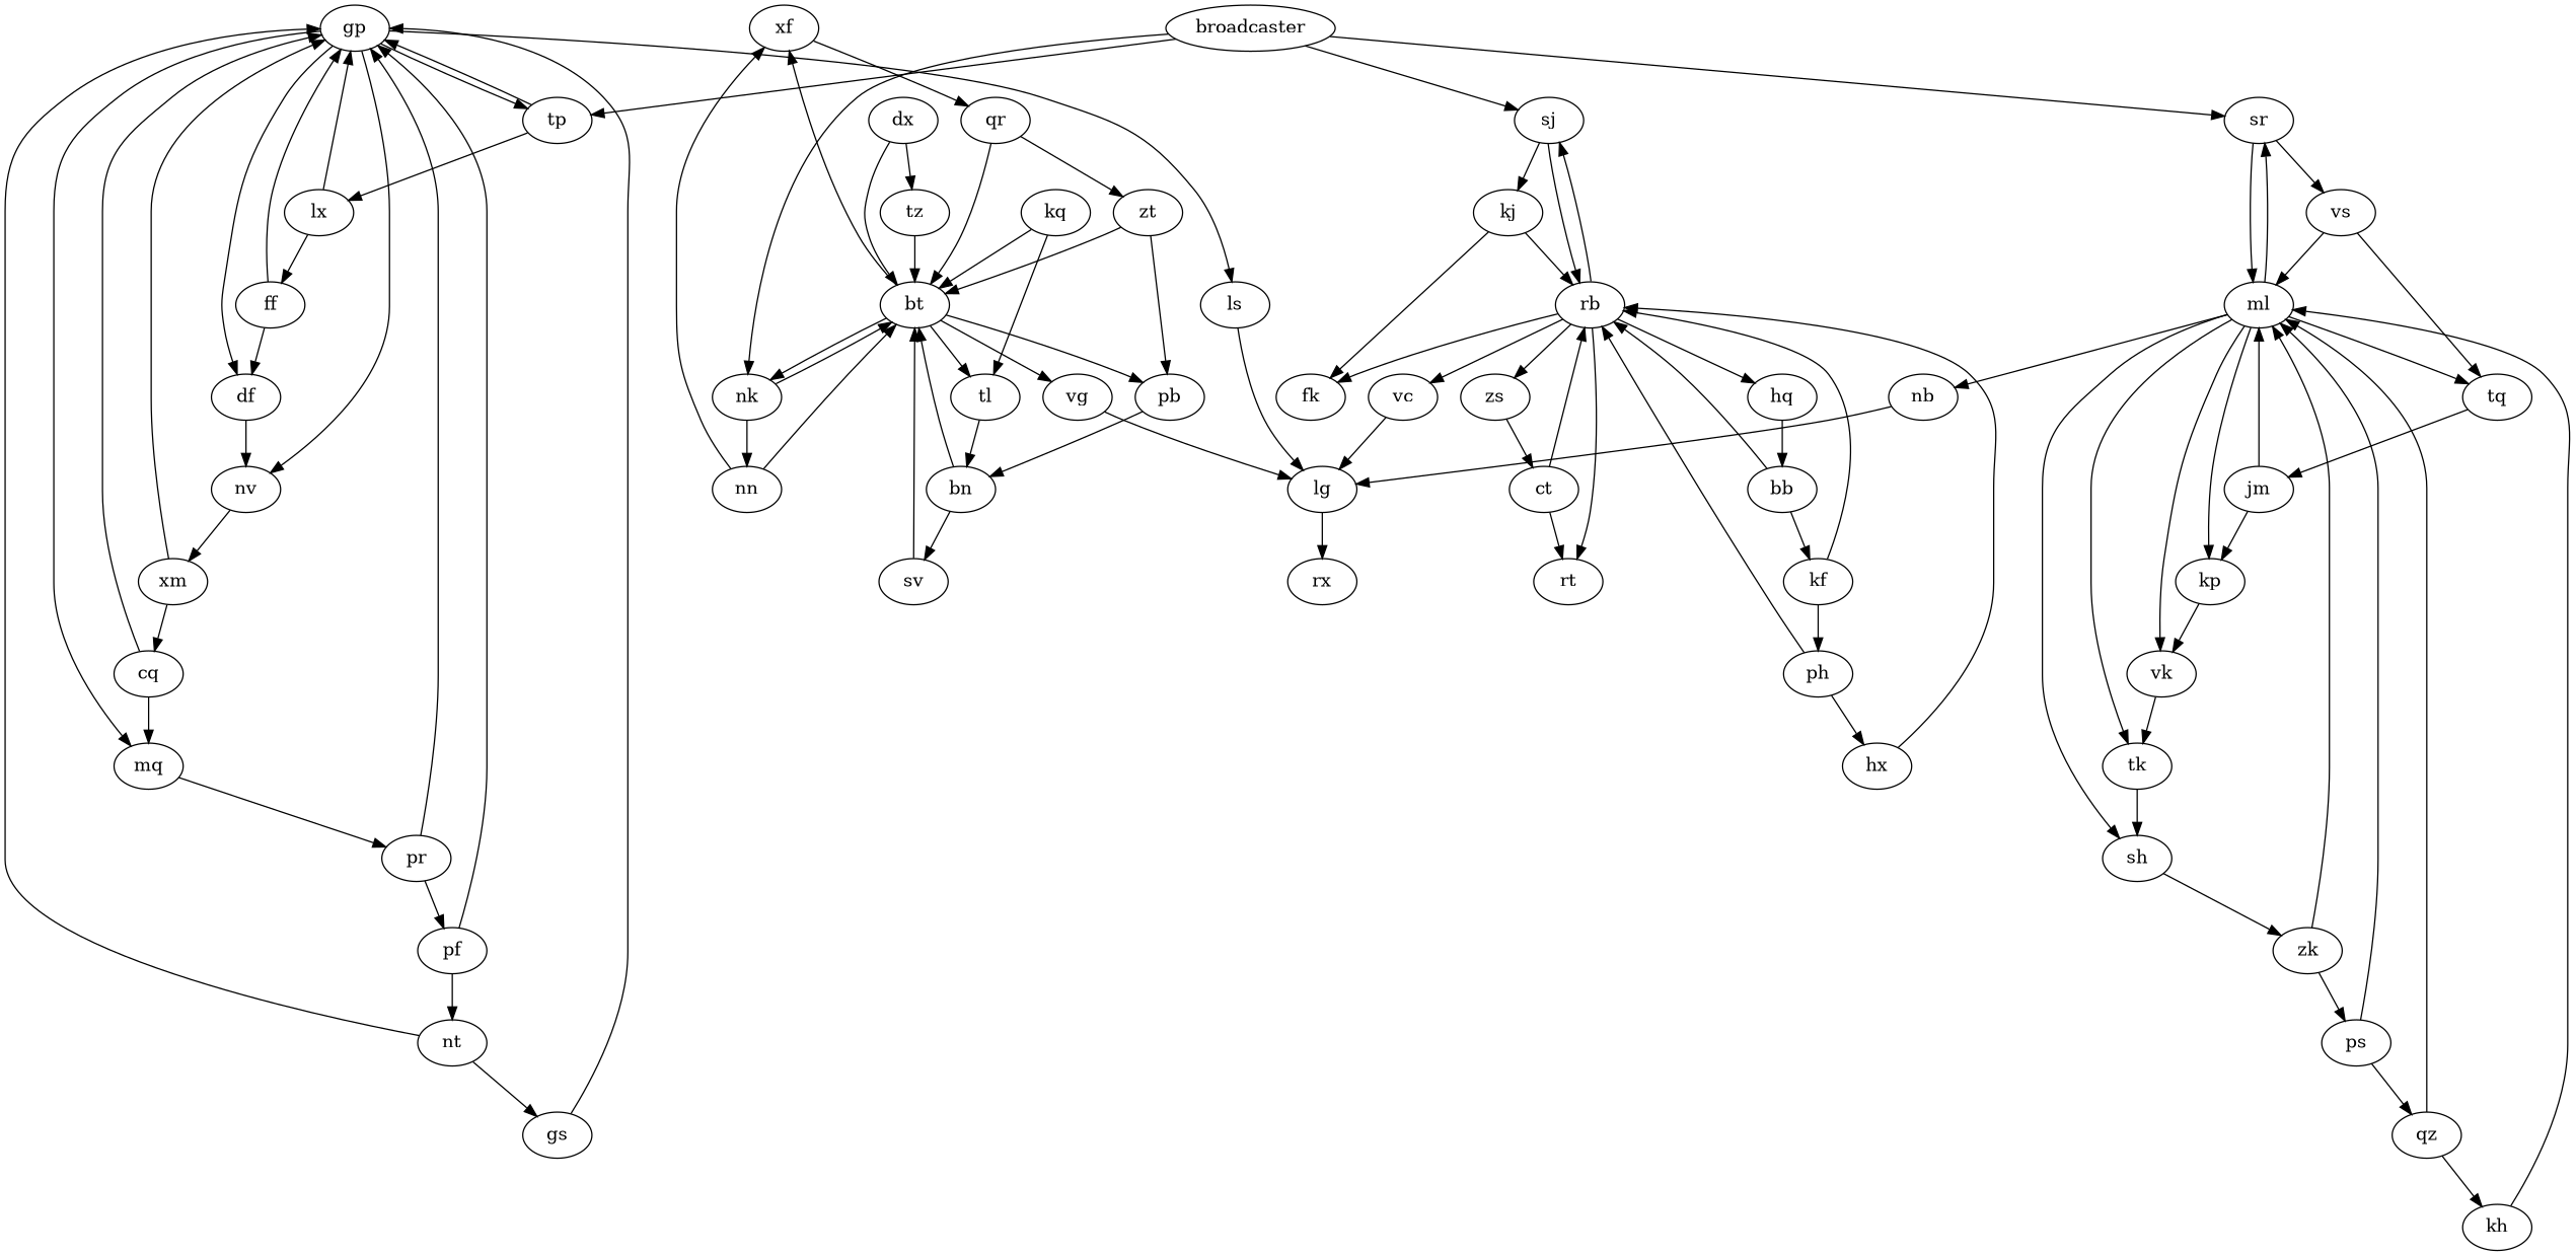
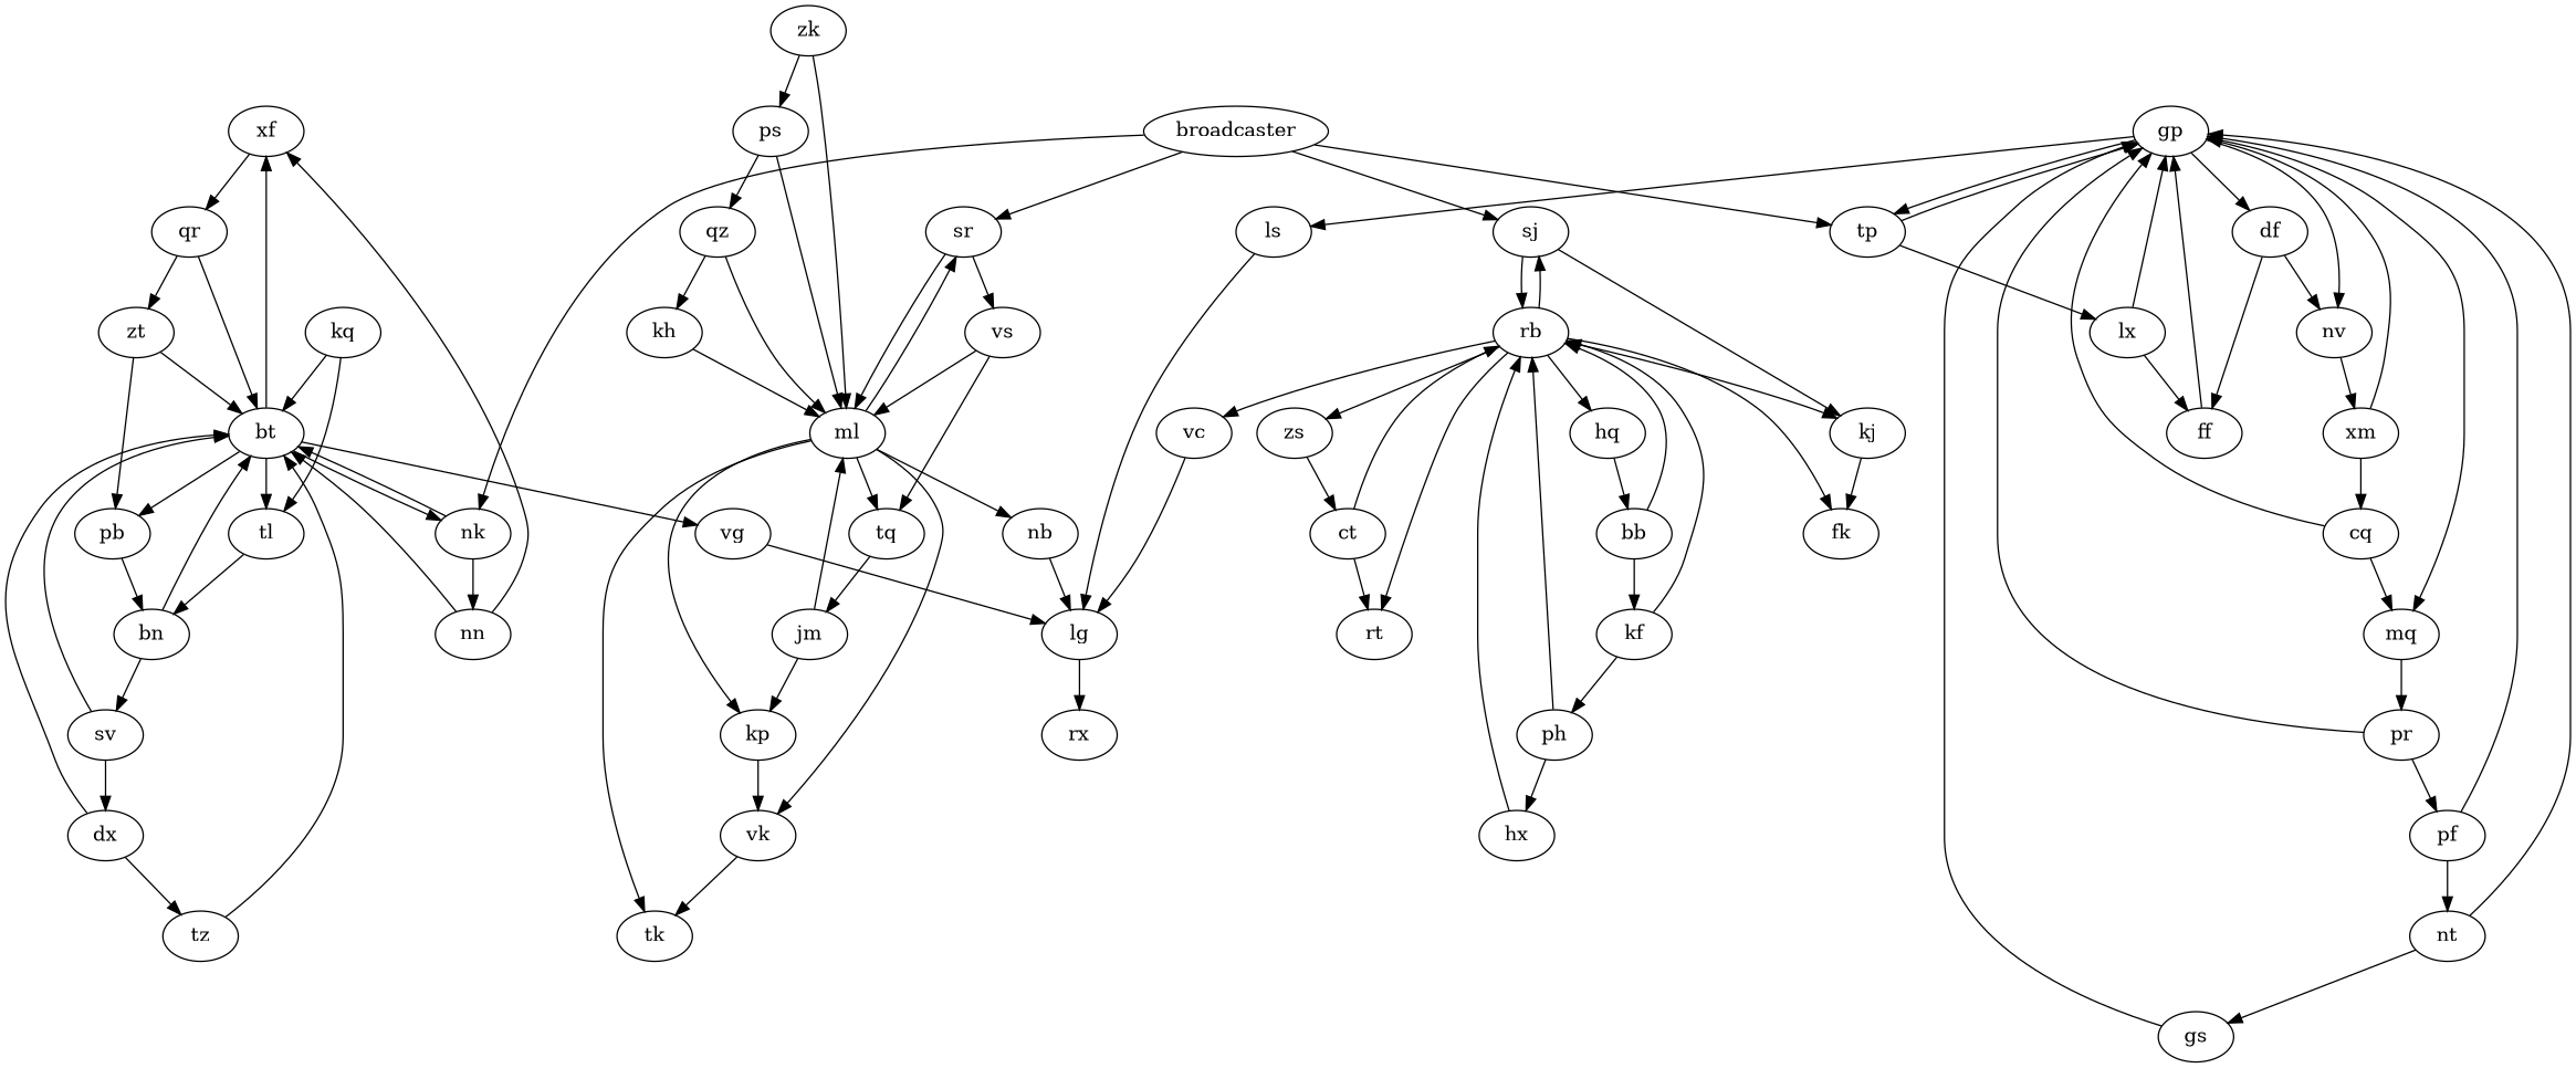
  digraph {
    n1 [label=xf]
    n2 [label=qr]
    n3 [label=bt]
    n4 [label=zt]
    n5 [label=vg]
    n6 [label=tl]
    n7 [label=nk]
    n8 [label=pb]
    n9 [label=xm]
    n10 [label=cq]
    n11 [label=gp]
    n12 [label=mq]
    n13 [label=ls]
    n14 [label=nv]
    n15 [label=df]
    n16 [label=tp]
    n17 [label=zs]
    n18 [label=ct]
    n19 [label=rb]
    n20 [label=rt]
    n21 [label=lg]
    rx
    n23 [label=dx]
    n24 [label=tz]
    n25 [label=tq]
    n26 [label=jm]
    n27 [label=kp]
    n28 [label=ml]
    n29 [label=pr]
    n30 [label=pf]
    n31 [label=nt]
    n32 [label=nb]
    n33 [label=kj]
    n34 [label=fk]
    n35 [label=hx]
    n36 [label=vc]
    n37 [label=sj]
    n38 [label=hq]
    n39 [label=bn]
    n40 [label=sv]
    n41 [label=bb]
    n42 [label=kf]
    n43 [label=ph]
    n44 [label=nn]
    n45 [label=vk]
    n46 [label=tk]
    n47 [label=sr]
    n48 [label=vs]
-   n49 [label=sh]
    n50 [label=zk]
    n51 [label=ps]
    n52 [label=kq]
    n53 [label=gs]
    n54 [label=kh]
    n55 [label=lx]
    n56 [label=ff]
    n57 [label=qz]
    n58 [label=broadcaster]
    n1 -> n2
    n2 -> n3
    n2 -> n4
    n3 -> n1
    n3 -> n5
    n3 -> n6
    n3 -> n7
    n3 -> n8
    n4 -> n3
    n4 -> n8
    n5 -> n21
    n6 -> n39
    n7 -> n3
    n7 -> n44
    n8 -> n39
    n9 -> n10
    n9 -> n11
    n10 -> n11
    n10 -> n12
    n11 -> n12
    n11 -> n13
    n11 -> n14
    n11 -> n15
    n11 -> n16
    n12 -> n29
    n13 -> n21
    n14 -> n9
    n15 -> n14
    n16 -> n11
    n16 -> n55
    n17 -> n18
    n18 -> n19
    n18 -> n20
    n19 -> n17
    n19 -> n20
-   n33 -> n19
+   n19 -> n33
    n19 -> n34
    n19 -> n36
    n19 -> n37
    n19 -> n38
    n21 -> rx
    n23 -> n3
    n23 -> n24
    n24 -> n3
    n25 -> n26
    n26 -> n27
    n26 -> n28
    n27 -> n45
    n28 -> n25
    n28 -> n27
    n28 -> n32
    n28 -> n45
    n28 -> n46
    n28 -> n47
-   n28 -> n49
    n29 -> n11
    n29 -> n30
    n30 -> n11
    n30 -> n31
    n31 -> n11
    n31 -> n53
    n32 -> n21
    n33 -> n34
    n35 -> n19
    n36 -> n21
    n37 -> n19
    n37 -> n33
    n38 -> n41
    n39 -> n3
    n39 -> n40
    n40 -> n3
+   n40 -> n23
    n41 -> n19
    n41 -> n42
    n42 -> n19
    n42 -> n43
    n43 -> n19
    n43 -> n35
    n44 -> n1
    n44 -> n3
    n45 -> n46
-   n46 -> n49
    n47 -> n28
    n47 -> n48
    n48 -> n25
    n48 -> n28
-   n49 -> n50
    n50 -> n28
    n50 -> n51
    n51 -> n28
    n51 -> n57
    n52 -> n3
    n52 -> n6
    n53 -> n11
    n54 -> n28
    n55 -> n11
    n55 -> n56
    n56 -> n11
-   n56 -> n15
+   n15 -> n56
    n57 -> n28
    n57 -> n54
    n58 -> n7
    n58 -> n16
    n58 -> n37
    n58 -> n47
  }
